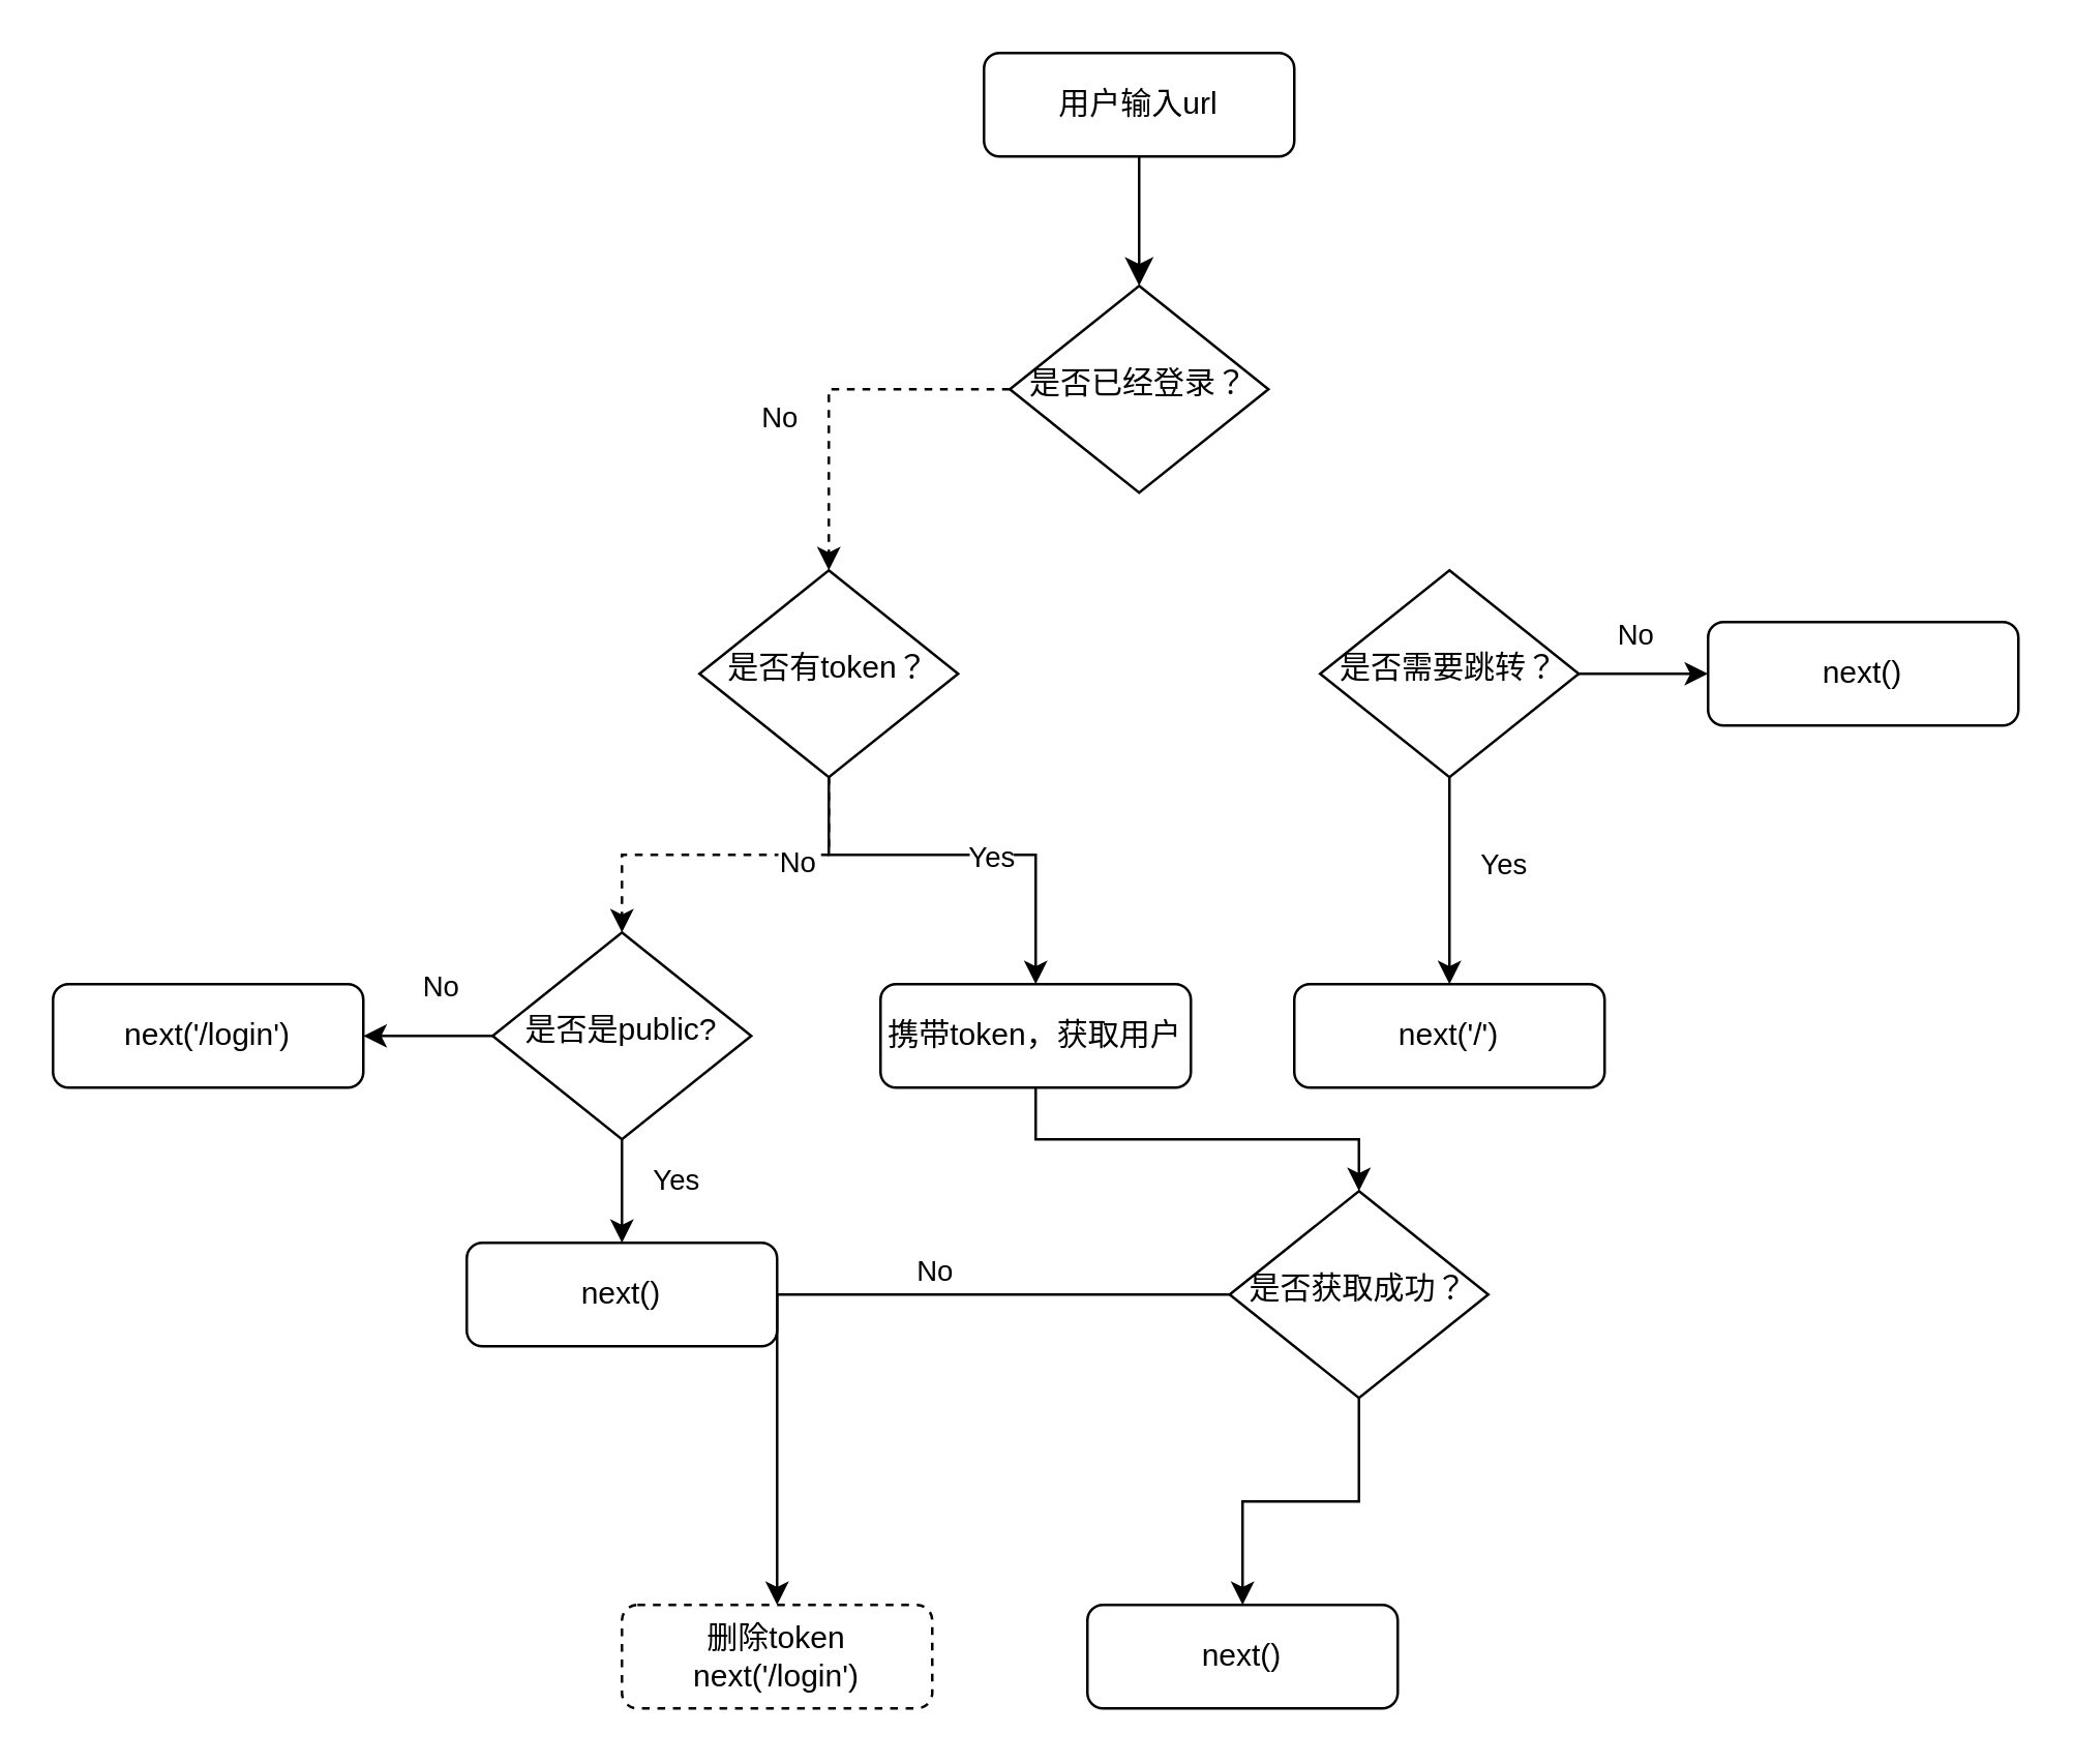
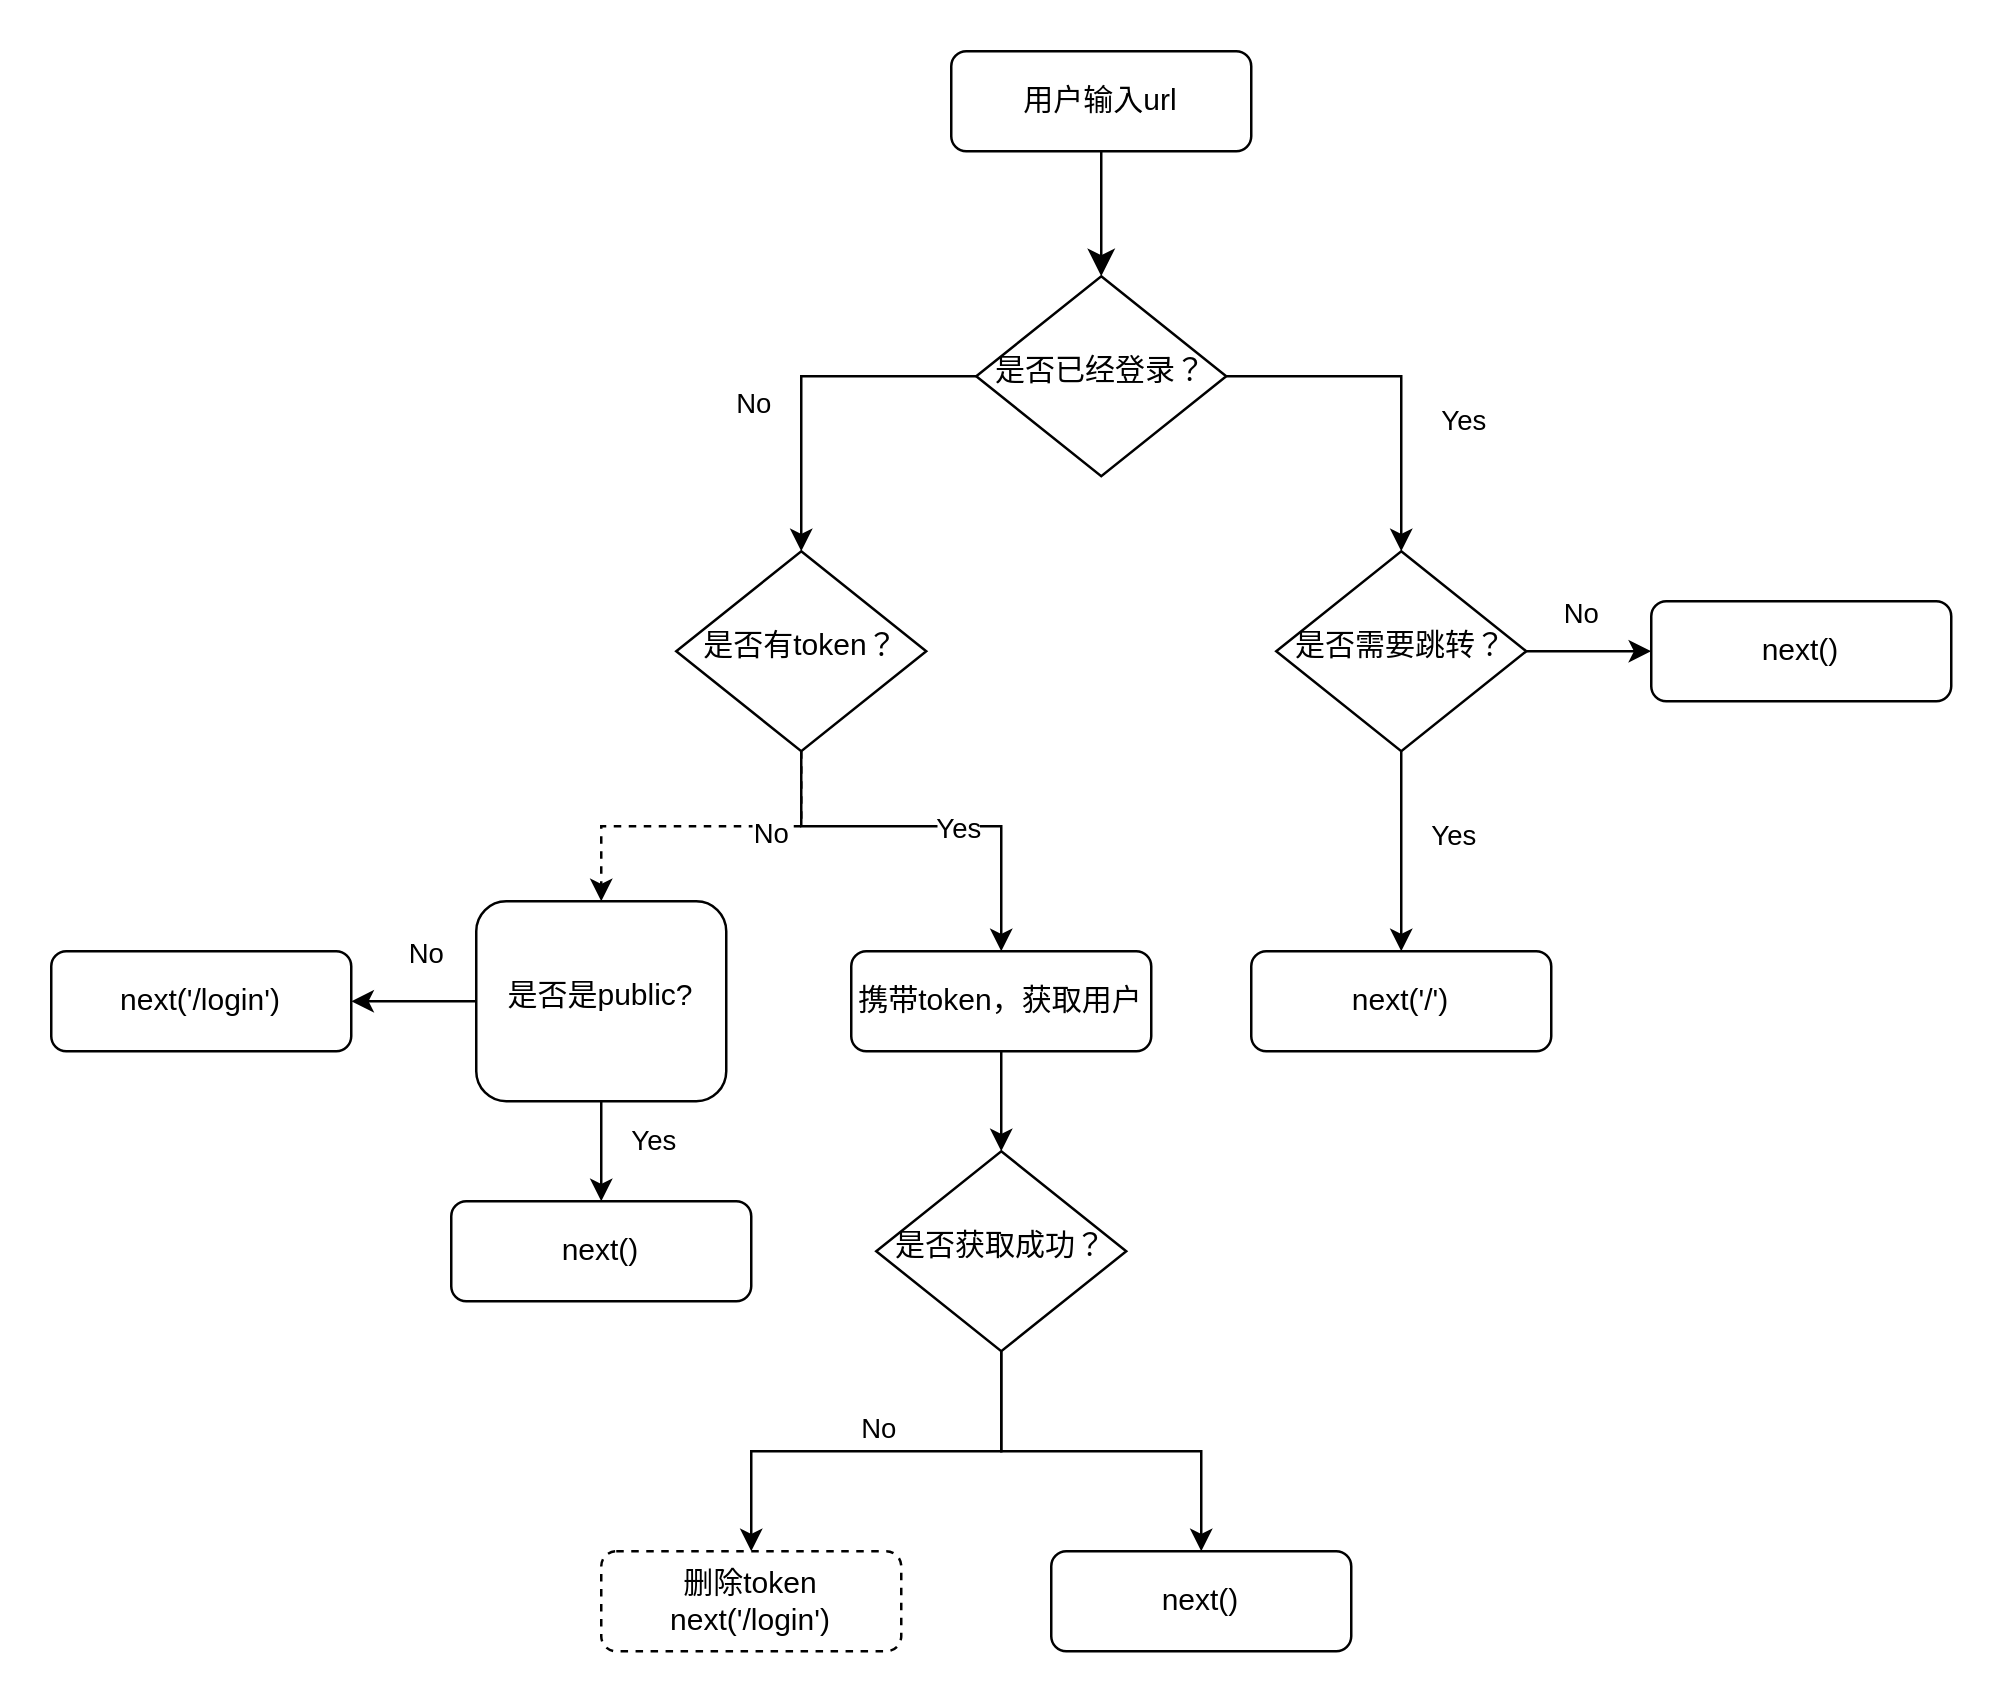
  <mxCell id="0" />
  <mxCell id="1" parent="0" />
  <mxCell id="2" value="" style="rounded=0;html=1;jettySize=auto;orthogonalLoop=1;fontSize=11;endArrow=classic;endFill=1;endSize=8;strokeWidth=1;shadow=0;labelBackgroundColor=none;edgeStyle=orthogonalEdgeStyle;" parent="1" source="3" target="8" edge="1"><mxGeometry relative="1" as="geometry" /></mxCell>
  <mxCell id="3" value="用户输入url" style="rounded=1;whiteSpace=wrap;html=1;fontSize=12;glass=0;strokeWidth=1;shadow=0;" parent="1" vertex="1"><mxGeometry x="380" y="20" width="120" height="40" as="geometry" /></mxCell>
- <mxCell id="4" style="edgeStyle=orthogonalEdgeStyle;rounded=0;orthogonalLoop=1;jettySize=auto;html=1;exitX=0;exitY=0.5;exitDx=0;exitDy=0;endArrow=classic;endFill=1;dashed=1;" parent="1" source="8" target="20" edge="1"><mxGeometry relative="1" as="geometry" /></mxCell>
+ <mxCell id="4" style="edgeStyle=orthogonalEdgeStyle;rounded=0;orthogonalLoop=1;jettySize=auto;html=1;exitX=0;exitY=0.5;exitDx=0;exitDy=0;endArrow=classic;endFill=1;" parent="1" source="8" target="20" edge="1"><mxGeometry relative="1" as="geometry" /></mxCell>
  <mxCell id="5" value="No" style="edgeLabel;html=1;align=center;verticalAlign=middle;resizable=0;points=[];" parent="4" vertex="1" connectable="0"><mxGeometry x="0.065" y="1" relative="1" as="geometry"><mxPoint x="-21" y="5.52" as="offset" /></mxGeometry></mxCell>
+ <mxCell id="6" style="edgeStyle=orthogonalEdgeStyle;rounded=0;orthogonalLoop=1;jettySize=auto;html=1;exitX=1;exitY=0.5;exitDx=0;exitDy=0;entryX=0.5;entryY=0;entryDx=0;entryDy=0;endArrow=classic;endFill=1;" parent="1" source="8" target="13" edge="1"><mxGeometry relative="1" as="geometry" /></mxCell>
+ <mxCell id="7" value="Yes" style="edgeLabel;html=1;align=center;verticalAlign=middle;resizable=0;points=[];" parent="6" vertex="1" connectable="0"><mxGeometry x="-0.089" y="-17" relative="1" as="geometry"><mxPoint x="30.69" as="offset" /></mxGeometry></mxCell>
  <mxCell id="8" value="是否已经登录？" style="rhombus;whiteSpace=wrap;html=1;shadow=0;fontFamily=Helvetica;fontSize=12;align=center;strokeWidth=1;spacing=6;spacingTop=-4;" parent="1" vertex="1"><mxGeometry x="390" y="110" width="100" height="80" as="geometry" /></mxCell>
  <mxCell id="9" style="edgeStyle=orthogonalEdgeStyle;rounded=0;orthogonalLoop=1;jettySize=auto;html=1;entryX=0;entryY=0.5;entryDx=0;entryDy=0;endArrow=classic;endFill=1;" parent="1" source="13" target="15" edge="1"><mxGeometry relative="1" as="geometry" /></mxCell>
  <mxCell id="10" value="No" style="edgeLabel;html=1;align=center;verticalAlign=middle;resizable=0;points=[];" parent="9" vertex="1" connectable="0"><mxGeometry x="-0.243" y="2" relative="1" as="geometry"><mxPoint x="2" y="-14" as="offset" /></mxGeometry></mxCell>
  <mxCell id="11" style="edgeStyle=orthogonalEdgeStyle;rounded=0;orthogonalLoop=1;jettySize=auto;html=1;exitX=0.5;exitY=1;exitDx=0;exitDy=0;entryX=0.5;entryY=0;entryDx=0;entryDy=0;endArrow=classic;endFill=1;" parent="1" source="13" target="14" edge="1"><mxGeometry relative="1" as="geometry" /></mxCell>
  <mxCell id="12" value="Yes" style="edgeLabel;html=1;align=center;verticalAlign=middle;resizable=0;points=[];" parent="11" vertex="1" connectable="0"><mxGeometry x="-0.166" y="1" relative="1" as="geometry"><mxPoint x="19" as="offset" /></mxGeometry></mxCell>
  <mxCell id="13" value="是否需要跳转？" style="rhombus;whiteSpace=wrap;html=1;shadow=0;fontFamily=Helvetica;fontSize=12;align=center;strokeWidth=1;spacing=6;spacingTop=-4;" parent="1" vertex="1"><mxGeometry x="510" y="220" width="100" height="80" as="geometry" /></mxCell>
  <mxCell id="14" value="next('/')" style="rounded=1;whiteSpace=wrap;html=1;fontSize=12;glass=0;strokeWidth=1;shadow=0;" parent="1" vertex="1"><mxGeometry x="500" y="380" width="120" height="40" as="geometry" /></mxCell>
  <mxCell id="15" value="next()" style="rounded=1;whiteSpace=wrap;html=1;fontSize=12;glass=0;strokeWidth=1;shadow=0;" parent="1" vertex="1"><mxGeometry x="660" y="240" width="120" height="40" as="geometry" /></mxCell>
  <mxCell id="16" style="edgeStyle=orthogonalEdgeStyle;rounded=0;orthogonalLoop=1;jettySize=auto;html=1;exitX=0.5;exitY=1;exitDx=0;exitDy=0;entryX=0.5;entryY=0;entryDx=0;entryDy=0;endArrow=classic;endFill=1;dashed=1;" parent="1" source="20" target="25" edge="1"><mxGeometry relative="1" as="geometry"><Array as="points"><mxPoint x="320" y="330" /><mxPoint x="240" y="330" /></Array></mxGeometry></mxCell>
  <mxCell id="17" value="No" style="edgeLabel;html=1;align=center;verticalAlign=middle;resizable=0;points=[];" parent="16" vertex="1" connectable="0"><mxGeometry x="-0.124" y="2" relative="1" as="geometry"><mxPoint x="18" as="offset" /></mxGeometry></mxCell>
  <mxCell id="18" style="edgeStyle=orthogonalEdgeStyle;rounded=0;orthogonalLoop=1;jettySize=auto;html=1;exitX=0.5;exitY=1;exitDx=0;exitDy=0;entryX=0.5;entryY=0;entryDx=0;entryDy=0;endArrow=classic;endFill=1;" parent="1" source="20" target="29" edge="1"><mxGeometry relative="1" as="geometry"><Array as="points"><mxPoint x="320" y="330" /><mxPoint x="400" y="330" /></Array></mxGeometry></mxCell>
  <mxCell id="19" value="Yes" style="edgeLabel;html=1;align=center;verticalAlign=middle;resizable=0;points=[];" parent="18" vertex="1" connectable="0"><mxGeometry x="0.149" relative="1" as="geometry"><mxPoint as="offset" /></mxGeometry></mxCell>
  <mxCell id="20" value="是否有token？" style="rhombus;whiteSpace=wrap;html=1;shadow=0;fontFamily=Helvetica;fontSize=12;align=center;strokeWidth=1;spacing=6;spacingTop=-4;" parent="1" vertex="1"><mxGeometry x="270" y="220" width="100" height="80" as="geometry" /></mxCell>
  <mxCell id="21" style="edgeStyle=orthogonalEdgeStyle;rounded=0;orthogonalLoop=1;jettySize=auto;html=1;exitX=0.5;exitY=1;exitDx=0;exitDy=0;entryX=0.5;entryY=0;entryDx=0;entryDy=0;endArrow=classic;endFill=1;" parent="1" source="25" target="26" edge="1"><mxGeometry relative="1" as="geometry" /></mxCell>
  <mxCell id="22" value="Yes" style="edgeLabel;html=1;align=center;verticalAlign=middle;resizable=0;points=[];" parent="21" vertex="1" connectable="0"><mxGeometry x="-0.243" relative="1" as="geometry"><mxPoint x="20" as="offset" /></mxGeometry></mxCell>
  <mxCell id="23" style="edgeStyle=orthogonalEdgeStyle;rounded=0;orthogonalLoop=1;jettySize=auto;html=1;exitX=0;exitY=0.5;exitDx=0;exitDy=0;endArrow=classic;endFill=1;" parent="1" source="25" target="27" edge="1"><mxGeometry relative="1" as="geometry" /></mxCell>
  <mxCell id="24" value="No" style="edgeLabel;html=1;align=center;verticalAlign=middle;resizable=0;points=[];" parent="23" vertex="1" connectable="0"><mxGeometry x="-0.161" y="-1" relative="1" as="geometry"><mxPoint y="-19" as="offset" /></mxGeometry></mxCell>
- <mxCell id="25" value="是否是public?" style="rhombus;whiteSpace=wrap;html=1;shadow=0;fontFamily=Helvetica;fontSize=12;align=center;strokeWidth=1;spacing=6;spacingTop=-4;" parent="1" vertex="1"><mxGeometry x="190" y="360" width="100" height="80" as="geometry" /></mxCell>
+ <mxCell id="25" value="是否是public?" style="whiteSpace=wrap;html=1;shadow=0;fontFamily=Helvetica;fontSize=12;align=center;strokeWidth=1;spacing=6;spacingTop=-4;rounded=1;" parent="1" vertex="1"><mxGeometry x="190" y="360" width="100" height="80" as="geometry" /></mxCell>
  <mxCell id="26" value="next()" style="rounded=1;whiteSpace=wrap;html=1;fontSize=12;glass=0;strokeWidth=1;shadow=0;" parent="1" vertex="1"><mxGeometry x="180" y="480" width="120" height="40" as="geometry" /></mxCell>
  <mxCell id="27" value="next('/login')" style="rounded=1;whiteSpace=wrap;html=1;fontSize=12;glass=0;strokeWidth=1;shadow=0;" parent="1" vertex="1"><mxGeometry x="20" y="380" width="120" height="40" as="geometry" /></mxCell>
  <mxCell id="28" style="edgeStyle=orthogonalEdgeStyle;rounded=0;orthogonalLoop=1;jettySize=auto;html=1;exitX=0.5;exitY=1;exitDx=0;exitDy=0;entryX=0.5;entryY=0;entryDx=0;entryDy=0;endArrow=classic;endFill=1;" parent="1" source="29" target="33" edge="1"><mxGeometry relative="1" as="geometry" /></mxCell>
  <mxCell id="29" value="携带token，获取用户" style="rounded=1;whiteSpace=wrap;html=1;fontSize=12;glass=0;strokeWidth=1;shadow=0;" parent="1" vertex="1"><mxGeometry x="340" y="380" width="120" height="40" as="geometry" /></mxCell>
  <mxCell id="30" style="edgeStyle=orthogonalEdgeStyle;rounded=0;orthogonalLoop=1;jettySize=auto;html=1;entryX=0.5;entryY=0;entryDx=0;entryDy=0;endArrow=classic;endFill=1;" parent="1" source="33" target="34" edge="1"><mxGeometry relative="1" as="geometry" /></mxCell>
  <mxCell id="31" value="No" style="edgeLabel;html=1;align=center;verticalAlign=middle;resizable=0;points=[];" parent="30" vertex="1" connectable="0"><mxGeometry x="-0.556" y="-23" relative="1" as="geometry"><mxPoint x="-50" y="13" as="offset" /></mxGeometry></mxCell>
  <mxCell id="32" style="edgeStyle=orthogonalEdgeStyle;rounded=0;orthogonalLoop=1;jettySize=auto;html=1;entryX=0.5;entryY=0;entryDx=0;entryDy=0;endArrow=classic;endFill=1;" parent="1" source="33" target="35" edge="1"><mxGeometry relative="1" as="geometry" /></mxCell>
- <mxCell id="33" value="是否获取成功？" style="rhombus;whiteSpace=wrap;html=1;shadow=0;fontFamily=Helvetica;fontSize=12;align=center;strokeWidth=1;spacing=6;spacingTop=-4;" parent="1" vertex="1"><mxGeometry x="475" y="460" width="100" height="80" as="geometry" /></mxCell>
+ <mxCell id="33" value="是否获取成功？" style="rhombus;whiteSpace=wrap;html=1;shadow=0;fontFamily=Helvetica;fontSize=12;align=center;strokeWidth=1;spacing=6;spacingTop=-4;" parent="1" vertex="1"><mxGeometry x="350" y="460" width="100" height="80" as="geometry" /></mxCell>
  <mxCell id="34" value="删除token&lt;br&gt;next('/login')" style="rounded=1;whiteSpace=wrap;html=1;fontSize=12;glass=0;strokeWidth=1;shadow=0;dashed=1;" parent="1" vertex="1"><mxGeometry x="240" y="620" width="120" height="40" as="geometry" /></mxCell>
  <mxCell id="35" value="next()" style="rounded=1;whiteSpace=wrap;html=1;fontSize=12;glass=0;strokeWidth=1;shadow=0;" parent="1" vertex="1"><mxGeometry x="420" y="620" width="120" height="40" as="geometry" /></mxCell>
